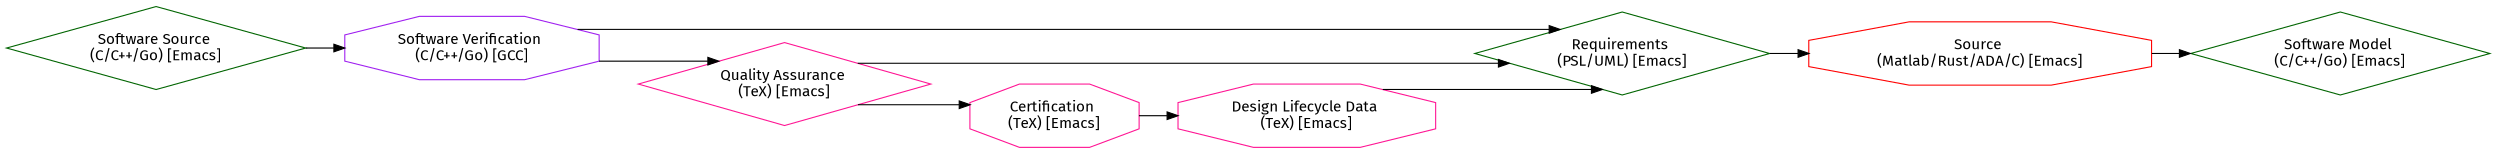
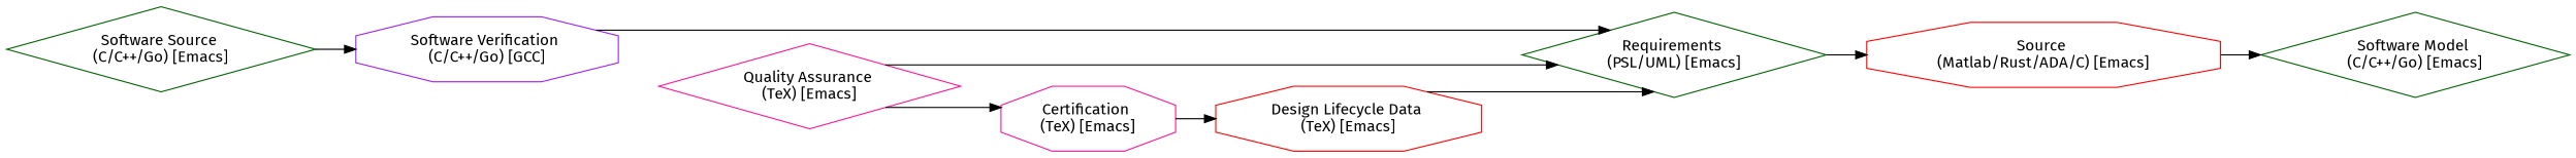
  digraph {
    fontname="Fira Sans"
    rankdir=LR
    splines=ortho
    node [color=darkgreen fontname="Fira Sans" shape=diamond]
    edge [fontname="Fira Sans"]
    n1 [label="Requirements \n(PSL/UML) [Emacs]"]
    n2 [color=red label="Source \n(Matlab/Rust/ADA/C) [Emacs]" shape=octagon]
    n3 [label="Software Model \n(C/C++/Go) [Emacs]"]
    n4 [label="Software Source \n(C/C++/Go) [Emacs]"]
    n5 [color=purple label="Software Verification \n(C/C++/Go) [GCC]" shape=octagon]
    n6 [color=deeppink label="Quality Assurance \n(TeX) [Emacs]"]
    n7 [color=deeppink label="Certification \n(TeX) [Emacs]" shape=octagon]
-   n8 [color=deeppink label="Design Lifecycle Data \n(TeX) [Emacs]" shape=octagon]
+   n8 [color=red label="Design Lifecycle Data \n(TeX) [Emacs]" shape=octagon]
    n1 -> n2
    n2 -> n3
    n4 -> n5
    n5 -> n1
-   n5 -> n6
    n6 -> n1
    n6 -> n7
    n7 -> n8
    n8 -> n1
  }
